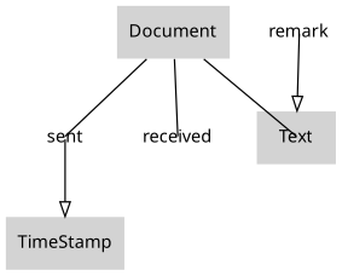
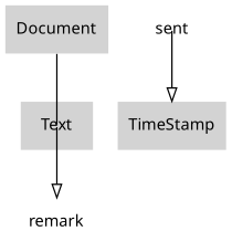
  digraph {
    node [fontname=Sans fontsize=12 shape=plaintext]
    edge [arrowhead=none arrowtail=none dir=both headclip=false]
    n1 [label=Document style=filled]
    n2 [bgcolor=white label=sent]
-   n3 [bgcolor=white label=received]
    n4 [label=Text style=filled]
    n5 [label=TimeStamp style=filled]
    n6 [bgcolor=white label=remark]
-   n1 -> n2
-   n1 -> n3
    n1 -> n4
    n2 -> n5 [arrowhead=onormal tailclip=false dir="" headclip=""]
-   n6 -> n4 [arrowhead=onormal tailclip=false dir="" headclip=""]
+   n4 -> n6 [arrowhead=onormal tailclip=false dir="" headclip=""]
  }
